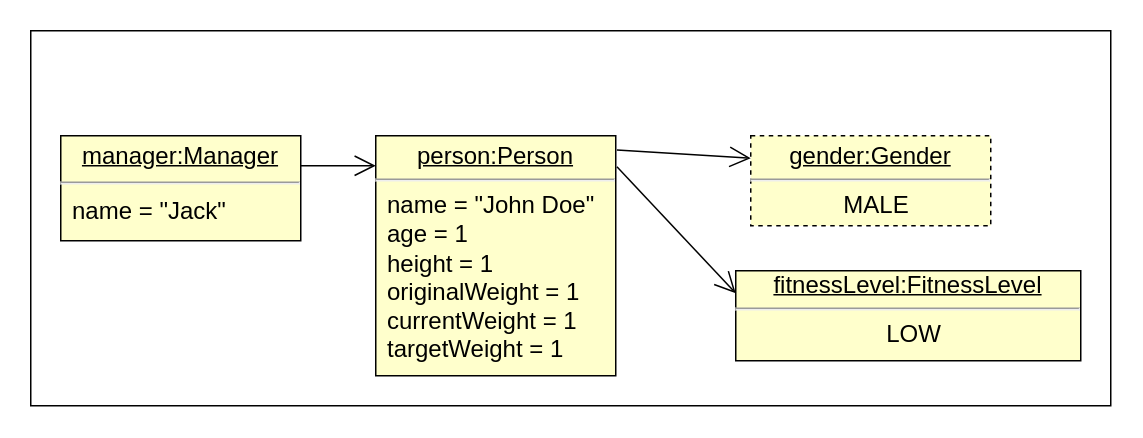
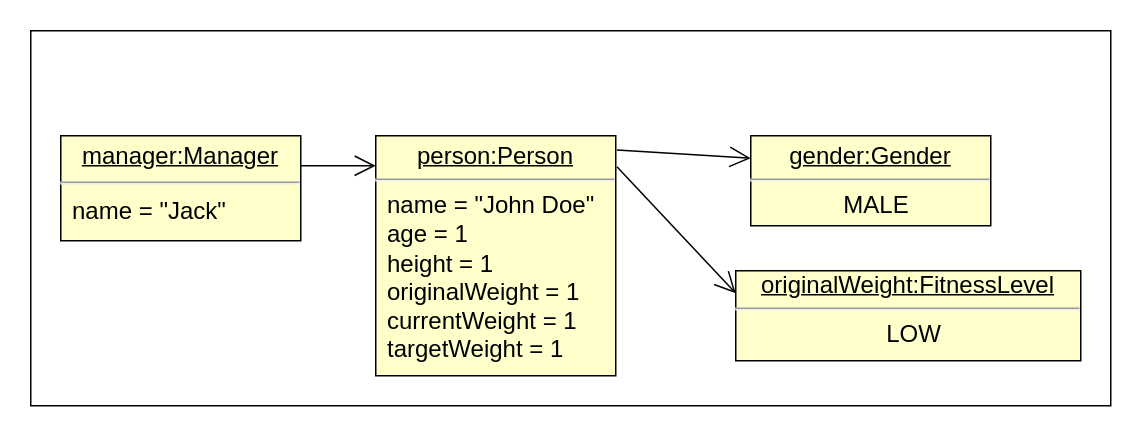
  <mxCell id="0" />
  <mxCell id="1" parent="0" />
  <mxCell id="2" value="" style="rounded=0;whiteSpace=wrap;html=1;" vertex="1" parent="1"><mxGeometry x="20" y="20" width="720" height="250" as="geometry" /></mxCell>
  <mxCell id="3" value="&lt;p style=&quot;margin: 4px 0px 0px ; text-align: center&quot;&gt;&lt;font style=&quot;font-size: 16px&quot;&gt;&lt;u&gt;person:Person&lt;/u&gt;&lt;/font&gt;&lt;/p&gt;&lt;hr&gt;&lt;p style=&quot;margin: 0px ; margin-left: 8px&quot;&gt;&lt;font size=&quot;3&quot;&gt;name = &quot;John Doe&quot;&lt;span style=&quot;color: rgba(0 , 0 , 0 , 0) ; font-family: monospace&quot;&gt;%3CmxGraphModel%3E%3Croot%3E%3CmxCell%20id%3D%220%22%2F%3E%3CmxCell%20id%3D%221%22%20parent%3D%220%22%2F%3E%3CmxCell%20id%3D%222%22%20value%3D%22%26lt%3Bfont%20style%3D%26quot%3Bfont-size%3A%2018px%26quot%3B%26gt%3B%26lt%3Bu%26gt%3B%3AManager%26lt%3B%2Fu%26gt%3B%26lt%3B%2Ffont%26gt%3B%22%20style%3D%22html%3D1%3B%22%20vertex%3D%221%22%20parent%3D%221%22%3E%3CmxGeometry%20x%3D%2270%22%20y%3D%22230%22%20width%3D%22130%22%20height%3D%2240%22%20as%3D%22geometry%22%2F%3E%3C%2FmxCell%3E%3C%2Froot%3E%3C%2FmxGraphModel%3E&lt;/span&gt;&lt;span style=&quot;color: rgba(0 , 0 , 0 , 0) ; font-family: monospace&quot;&gt;%3CmxGraphModel%3E%3Croot%3E%3CmxCell%20id%3D%220%22%2F%3E%3CmxCell%20id%3D%221%22%20parent%3D%220%22%2F%3E%3CmxCell%20id%3D%222%22%20value%3D%22%26lt%3Bfont%20style%3D%26quot%3Bfont-size%3A%2018px%26quot%3B%26gt%3B%26lt%3Bu%26gt%3B%3AManager%26lt%3B%2Fu%26gt%3B%26lt%3B%2Ffont%26gt%3B%22%20style%3D%22html%3D1%3B%22%20vertex%3D%221%22%20parent%3D%221%22%3E%3CmxGeometry%20x%3D%2270%22%20y%3D%22230%22%20width%3D%22130%22%20height%3D%2240%22%20as%3D%22geometry%22%2F%3E%3C%2FmxCell%3E%3C%2Froot%3E%3C%2FmxGraphModel%3E&lt;/span&gt;&lt;br&gt;age = 1&lt;/font&gt;&lt;/p&gt;&lt;p style=&quot;margin: 0px ; margin-left: 8px&quot;&gt;&lt;font size=&quot;3&quot;&gt;height = 1&lt;/font&gt;&lt;/p&gt;&lt;p style=&quot;margin: 0px ; margin-left: 8px&quot;&gt;&lt;font size=&quot;3&quot;&gt;originalWeight = 1&lt;/font&gt;&lt;/p&gt;&lt;p style=&quot;margin: 0px ; margin-left: 8px&quot;&gt;&lt;font size=&quot;3&quot;&gt;currentWeight = 1&lt;/font&gt;&lt;/p&gt;&lt;p style=&quot;margin: 0px ; margin-left: 8px&quot;&gt;&lt;font size=&quot;3&quot;&gt;targetWeight = 1&lt;/font&gt;&lt;/p&gt;" style="verticalAlign=top;align=left;overflow=fill;fontSize=12;fontFamily=Helvetica;html=1;fillColor=#FFFFCC;" vertex="1" parent="1"><mxGeometry x="250" y="90" width="160" height="160" as="geometry" /></mxCell>
- <mxCell id="4" value="&lt;p style=&quot;margin: 4px 0px 0px&quot;&gt;&lt;font style=&quot;font-size: 16px&quot;&gt;&lt;u&gt;gender:Gender&lt;/u&gt;&lt;br&gt;&lt;/font&gt;&lt;/p&gt;&lt;hr&gt;&lt;p style=&quot;margin: 0px ; margin-left: 8px&quot;&gt;&lt;font size=&quot;3&quot;&gt;MALE&lt;/font&gt;&lt;/p&gt;&lt;p style=&quot;margin: 0px ; margin-left: 8px&quot;&gt;&lt;br&gt;&lt;/p&gt;" style="verticalAlign=top;align=center;overflow=fill;fontSize=12;fontFamily=Helvetica;html=1;fillColor=#FFFFCC;dashed=1;" vertex="1" parent="1"><mxGeometry x="500" y="90" width="160" height="60" as="geometry" /></mxCell>
- <mxCell id="5" value="&lt;u&gt;&lt;font style=&quot;font-size: 16px&quot;&gt;fitnessLevel:FitnessLevel&lt;br&gt;&lt;/font&gt;&lt;/u&gt;&lt;hr&gt;&lt;p style=&quot;margin: 0px ; margin-left: 8px&quot;&gt;&lt;font size=&quot;3&quot;&gt;LOW&lt;/font&gt;&lt;/p&gt;&lt;p style=&quot;margin: 0px ; margin-left: 8px&quot;&gt;&lt;br&gt;&lt;/p&gt;" style="verticalAlign=top;align=center;overflow=fill;fontSize=12;fontFamily=Helvetica;html=1;fillColor=#FFFFCC;" vertex="1" parent="1"><mxGeometry x="490" y="180" width="230" height="60" as="geometry" /></mxCell>
+ <mxCell id="4" value="&lt;p style=&quot;margin: 4px 0px 0px&quot;&gt;&lt;font style=&quot;font-size: 16px&quot;&gt;&lt;u&gt;gender:Gender&lt;/u&gt;&lt;br&gt;&lt;/font&gt;&lt;/p&gt;&lt;hr&gt;&lt;p style=&quot;margin: 0px ; margin-left: 8px&quot;&gt;&lt;font size=&quot;3&quot;&gt;MALE&lt;/font&gt;&lt;/p&gt;&lt;p style=&quot;margin: 0px ; margin-left: 8px&quot;&gt;&lt;br&gt;&lt;/p&gt;" style="verticalAlign=top;align=center;overflow=fill;fontSize=12;fontFamily=Helvetica;html=1;fillColor=#FFFFCC;" vertex="1" parent="1"><mxGeometry x="500" y="90" width="160" height="60" as="geometry" /></mxCell>
+ <mxCell id="5" value="&lt;u&gt;&lt;font style=&quot;font-size: 16px&quot;&gt;originalWeight:FitnessLevel&lt;br&gt;&lt;/font&gt;&lt;/u&gt;&lt;hr&gt;&lt;p style=&quot;margin: 0px ; margin-left: 8px&quot;&gt;&lt;font size=&quot;3&quot;&gt;LOW&lt;/font&gt;&lt;/p&gt;&lt;p style=&quot;margin: 0px ; margin-left: 8px&quot;&gt;&lt;br&gt;&lt;/p&gt;" style="verticalAlign=top;align=center;overflow=fill;fontSize=12;fontFamily=Helvetica;html=1;fillColor=#FFFFCC;" vertex="1" parent="1"><mxGeometry x="490" y="180" width="230" height="60" as="geometry" /></mxCell>
  <mxCell id="6" value="&lt;p style=&quot;margin: 4px 0px 0px ; text-align: center&quot;&gt;&lt;font style=&quot;font-size: 16px&quot;&gt;&lt;u&gt;manager:Manager&lt;/u&gt;&lt;/font&gt;&lt;/p&gt;&lt;hr&gt;&lt;p style=&quot;margin: 0px ; margin-left: 8px&quot;&gt;&lt;font size=&quot;3&quot;&gt;name = &quot;Jack&quot;&lt;span style=&quot;color: rgba(0 , 0 , 0 , 0) ; font-family: monospace&quot;&gt;%3CmxGraphModel%3E%3Croot%3E%3CmxCell%20id%3D%220%22%2F%3E%3CmxCell%20id%3D%221%22%20parent%3D%220%22%2F%3E%3CmxCell%20id%3D%222%22%20value%3D%22%26lt%3Bfont%20style%3D%26quot%3Bfont-size%3A%2018px%26quot%3B%26gt%3B%26lt%3Bu%26gt%3B%3AManager%26lt%3B%2Fu%26gt%3B%26lt%3B%2Ffont%26gt%3B%22%20style%3D%22html%3D1%3B%22%20vertex%3D%221%22%20parent%3D%221%22%3E%3CmxGeometry%20x%3D%2270%22%20y%3D%22230%22%20width%3D%22130%22%20height%3D%2240%22%20as%3D%22geometry%22%2F%3E%3C%2FmxCell%3E%3C%2Froot%3E%3C%2FmxGraphModel%3E&lt;/span&gt;&lt;span style=&quot;color: rgba(0 , 0 , 0 , 0) ; font-family: monospace&quot;&gt;%3CmxGraphModel%3E%3Croot%3E%3CmxCell%20id%3D%220%22%2F%3E%3CmxCell%20id%3D%221%22%20parent%3D%220%22%2F%3E%3CmxCell%20id%3D%222%22%20value%3D%22%26lt%3Bfont%20style%3D%26quot%3Bfont-size%3A%2018px%26quot%3B%26gt%3B%26lt%3Bu%26gt%3B%3AManager%26lt%3B%2Fu%26gt%3B%26lt%3B%2Ffont%26gt%3B%22%20style%3D%22html%3D1%3B%22%20vertex%3D%221%22%20parent%3D%221%22%3E%3CmxGeometry%20x%3D%2270%22%20y%3D%22230%22%20width%3D%22130%22%20height%3D%2240%22%20as%3D%22geometry%22%2F%3E%3C%2FmxCell%3E%3C%2Froot%3E%3C%2FmxGraphModel%3E&lt;/span&gt;&lt;br&gt;&lt;/font&gt;&lt;br&gt;&lt;/p&gt;" style="verticalAlign=top;align=left;overflow=fill;fontSize=16;fontFamily=Helvetica;html=1;fillColor=#FFFFCC;" vertex="1" parent="1"><mxGeometry x="40" y="90" width="160" height="70" as="geometry" /></mxCell>
  <mxCell id="7" value="" style="endArrow=open;endFill=1;endSize=12;html=1;" edge="1" parent="1"><mxGeometry width="160" relative="1" as="geometry"><mxPoint x="200" y="110" as="sourcePoint" /><mxPoint x="250" y="110" as="targetPoint" /></mxGeometry></mxCell>
  <mxCell id="8" value="" style="endArrow=open;endFill=1;endSize=12;html=1;exitX=1.005;exitY=0.059;exitDx=0;exitDy=0;entryX=0;entryY=0.25;entryDx=0;entryDy=0;exitPerimeter=0;" edge="1" parent="1" source="3" target="4"><mxGeometry width="160" relative="1" as="geometry"><mxPoint x="370" y="130" as="sourcePoint" /><mxPoint x="530" y="130" as="targetPoint" /></mxGeometry></mxCell>
  <mxCell id="9" value="" style="endArrow=open;endFill=1;endSize=12;html=1;entryX=0;entryY=0.25;entryDx=0;entryDy=0;exitX=1.005;exitY=0.129;exitDx=0;exitDy=0;exitPerimeter=0;" edge="1" parent="1" source="3" target="5"><mxGeometry width="160" relative="1" as="geometry"><mxPoint x="425.6" y="111.84" as="sourcePoint" /><mxPoint x="510" y="115" as="targetPoint" /></mxGeometry></mxCell>
